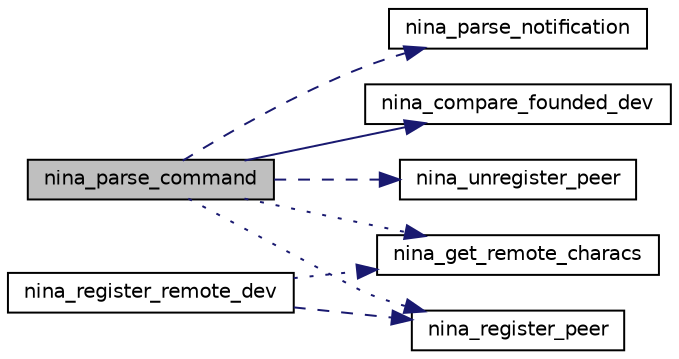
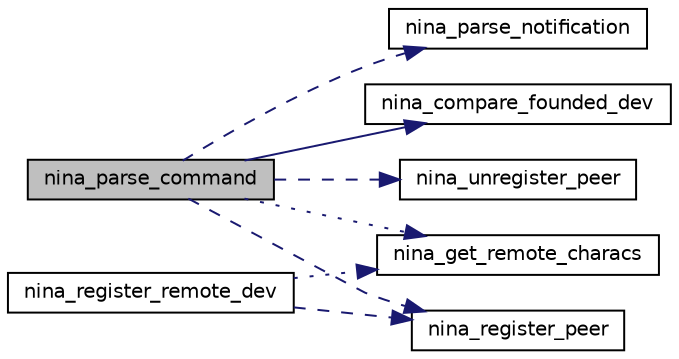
  digraph {
    rankdir=LR
    node [color=black fillcolor=white fontname=Helvetica fontsize=10 shape=record style=filled]
    edge [color=midnightblue fontname=Helvetica fontsize=10 labelfontname=Helvetica labelfontsize=10 style=dashed]
    n1 [fillcolor=grey75 fontcolor=black height=0.2 label=nina_parse_command width=0.4]
    n2 [height=0.2 label=nina_parse_notification width=0.4]
    n3 [height=0.2 label=nina_compare_founded_dev width=0.4]
    n4 [height=0.2 label=nina_register_peer width=0.4]
    n5 [height=0.2 label=nina_unregister_peer width=0.4]
    n6 [height=0.2 label=nina_get_remote_characs width=0.4]
    n7 [height=0.2 label=nina_register_remote_dev width=0.4]
    n1 -> n2
    n1 -> n3 [style=solid]
-   n1 -> n4 [style=dotted]
+   n1 -> n4
    n1 -> n5
    n1 -> n6 [style=dotted]
    n7 -> n4
    n7 -> n6 [style=dotted]
  }
